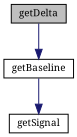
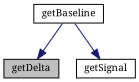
  digraph {
    fontname="Noto Serif"
    rankdir=TB
    node [color=black fillcolor=white fontname="Noto Serif" fontsize=10 shape=record style=filled]
    edge [color=midnightblue fontname="Noto Serif" fontsize=10 labelfontname=Helvetica labelfontsize=10 style=solid]
    n1 [fillcolor=grey75 fontcolor=black height=0.2 label=getDelta width=0.4]
    n2 [height=0.2 label=getBaseline width=0.4]
    n3 [height=0.2 label=getSignal width=0.4]
-   n1 -> n2
+   n2 -> n1
    n2 -> n3
  }
